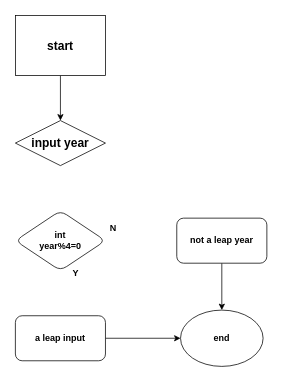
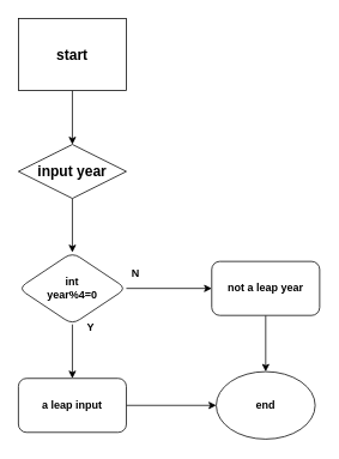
  <mxCell id="0" />
  <mxCell id="1" parent="0" />
  <mxCell id="2" value="" style="edgeStyle=orthogonalEdgeStyle;rounded=0;orthogonalLoop=1;jettySize=auto;html=1;labelBackgroundColor=none;fontColor=default;" parent="1" source="3" target="5" edge="1"><mxGeometry relative="1" as="geometry" /></mxCell>
  <mxCell id="3" value="&lt;font size=&quot;3&quot;&gt;start&lt;/font&gt;" style="whiteSpace=wrap;html=1;fontStyle=1;labelBackgroundColor=none;rounded=0;" parent="1" vertex="1"><mxGeometry x="20" y="20" width="120" height="80" as="geometry" /></mxCell>
+ <mxCell id="4" value="" style="edgeStyle=orthogonalEdgeStyle;rounded=0;orthogonalLoop=1;jettySize=auto;html=1;labelBackgroundColor=none;fontColor=default;" parent="1" source="5" target="8" edge="1"><mxGeometry relative="1" as="geometry" /></mxCell>
  <mxCell id="5" value="&lt;font size=&quot;3&quot;&gt;input year&lt;/font&gt;" style="rhombus;whiteSpace=wrap;html=1;fontStyle=1;labelBackgroundColor=none;" parent="1" vertex="1"><mxGeometry x="20" y="160" width="120" height="60" as="geometry" /></mxCell>
+ <mxCell id="6" value="" style="edgeStyle=orthogonalEdgeStyle;rounded=0;orthogonalLoop=1;jettySize=auto;html=1;labelBackgroundColor=none;fontColor=default;" parent="1" source="8" target="10" edge="1"><mxGeometry relative="1" as="geometry" /></mxCell>
+ <mxCell id="7" value="" style="edgeStyle=orthogonalEdgeStyle;rounded=0;orthogonalLoop=1;jettySize=auto;html=1;labelBackgroundColor=none;fontColor=default;" parent="1" source="8" target="12" edge="1"><mxGeometry relative="1" as="geometry" /></mxCell>
  <mxCell id="8" value="int&lt;br&gt;year%4=0" style="rhombus;whiteSpace=wrap;html=1;rounded=1;fontStyle=1;labelBackgroundColor=none;" parent="1" vertex="1"><mxGeometry x="20" y="280" width="120" height="80" as="geometry" /></mxCell>
  <mxCell id="9" value="" style="edgeStyle=orthogonalEdgeStyle;rounded=0;orthogonalLoop=1;jettySize=auto;html=1;labelBackgroundColor=none;fontColor=default;" parent="1" source="10" target="13" edge="1"><mxGeometry relative="1" as="geometry" /></mxCell>
  <mxCell id="10" value="a leap input" style="whiteSpace=wrap;html=1;rounded=1;fontStyle=1;labelBackgroundColor=none;" parent="1" vertex="1"><mxGeometry x="20" y="420" width="120" height="60" as="geometry" /></mxCell>
  <mxCell id="11" value="" style="edgeStyle=orthogonalEdgeStyle;rounded=0;orthogonalLoop=1;jettySize=auto;html=1;labelBackgroundColor=none;fontColor=default;" parent="1" source="12" target="13" edge="1"><mxGeometry relative="1" as="geometry" /></mxCell>
  <mxCell id="12" value="not a leap year" style="rounded=1;whiteSpace=wrap;html=1;fontStyle=1;labelBackgroundColor=none;" parent="1" vertex="1"><mxGeometry x="235" y="290" width="120" height="60" as="geometry" /></mxCell>
  <mxCell id="13" value="end" style="ellipse;whiteSpace=wrap;html=1;rounded=1;fontStyle=1;labelBackgroundColor=none;" parent="1" vertex="1"><mxGeometry x="240" y="412.5" width="110" height="75" as="geometry" /></mxCell>
  <mxCell id="14" value="&lt;b&gt;Y&lt;/b&gt;" style="text;html=1;align=center;verticalAlign=middle;resizable=0;points=[];autosize=1;strokeColor=none;fillColor=none;" parent="1" vertex="1"><mxGeometry x="85" y="348" width="30" height="30" as="geometry" /></mxCell>
  <mxCell id="15" value="&lt;b&gt;N&lt;/b&gt;" style="text;html=1;align=center;verticalAlign=middle;resizable=0;points=[];autosize=1;strokeColor=none;fillColor=none;" parent="1" vertex="1"><mxGeometry x="135" y="288" width="30" height="30" as="geometry" /></mxCell>
